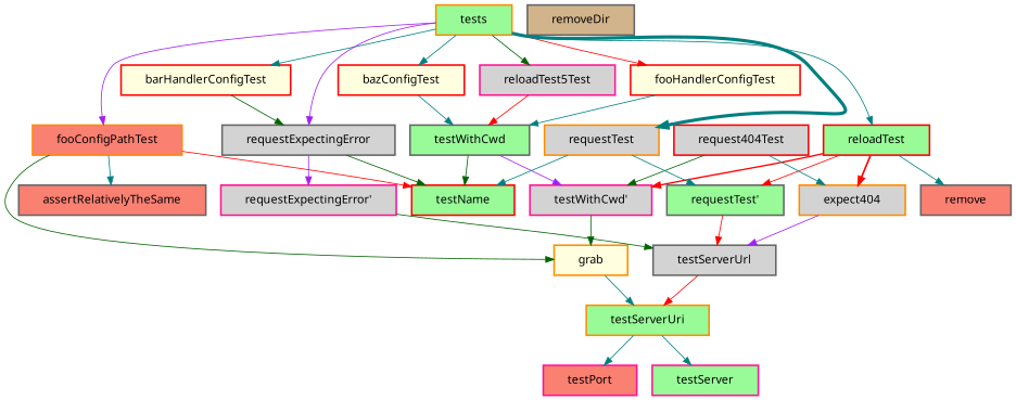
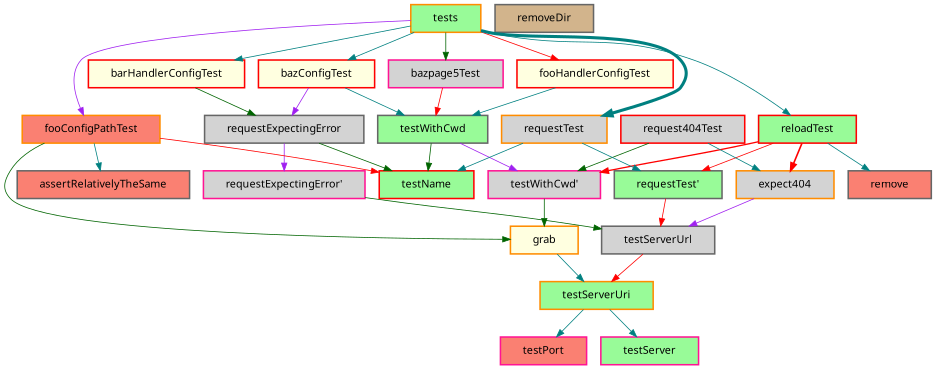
  digraph {
    fontname="Noto Sans"
    node [color=gray40 fillcolor=lightgrey fontname="Noto Sans" margin="0.4,0.1" shape=box style="filled,bold"]
    edge [color=teal fontname="Noto Sans" penwidth=1]
    n1 [fillcolor=salmon label=assertRelativelyTheSame]
    n2 [color=red fillcolor=lightyellow label=barHandlerConfigTest]
    n3 [label=requestExpectingError]
    n4 [fillcolor=palegreen label=testWithCwd]
    n5 [color=red fillcolor=palegreen label=testName]
    n6 [color=deeppink label="testWithCwd'"]
    n7 [color=red fillcolor=lightyellow label=bazConfigTest]
-   n8 [color=deeppink label=reloadTest5Test]
+   n8 [color=deeppink label=bazpage5Test]
    n9 [color=darkorange label=expect404]
    n10 [label=testServerUrl]
    n11 [color=darkorange fillcolor=palegreen label=testServerUri]
    n12 [color=darkorange fillcolor=salmon label=fooConfigPathTest]
    n13 [color=darkorange fillcolor=lightyellow label=grab]
    n14 [color=red fillcolor=lightyellow label=fooHandlerConfigTest]
    n15 [color=deeppink fillcolor=salmon label=testPort]
    n16 [color=deeppink fillcolor=palegreen label=testServer]
    n17 [color=red fillcolor=palegreen label=reloadTest]
    n18 [fillcolor=salmon label=remove]
    n19 [fillcolor=palegreen label="requestTest'"]
    n20 [fillcolor=tan label=removeDir]
    n21 [color=red label=request404Test]
    n22 [color=deeppink label="requestExpectingError'"]
    n23 [color=darkorange label=requestTest]
    n24 [color=darkorange fillcolor=palegreen label=tests]
    n2 -> n3 [color=darkgreen]
    n3 -> n5 [color=darkgreen]
    n3 -> n22 [color=purple]
    n4 -> n5 [color=darkgreen]
    n4 -> n6 [color=purple]
    n6 -> n13 [color=darkgreen]
    n7 -> n4
    n8 -> n4 [color=red]
    n9 -> n10 [color=purple]
    n10 -> n11 [color=red]
    n11 -> n15
    n11 -> n16
    n12 -> n1
    n12 -> n5 [color=red]
    n12 -> n13 [color=darkgreen]
    n13 -> n11
    n14 -> n4
    n17 -> n6 [color=red penwidth=1.6931471805599454]
    n17 -> n9 [color=red penwidth=2.09861228866811]
    n17 -> n18
    n17 -> n19 [color=red]
    n19 -> n10 [color=red]
    n21 -> n6 [color=darkgreen]
    n21 -> n9
    n22 -> n10 [color=darkgreen]
    n23 -> n5
    n23 -> n19
    n24 -> n2
-   n24 -> n3 [color=purple]
+   n7 -> n3 [color=purple]
    n24 -> n7
    n24 -> n8 [color=darkgreen]
    n24 -> n12 [color=purple]
    n24 -> n14 [color=red]
    n24 -> n17
    n24 -> n23 [penwidth=3.995732273553991]
  }
